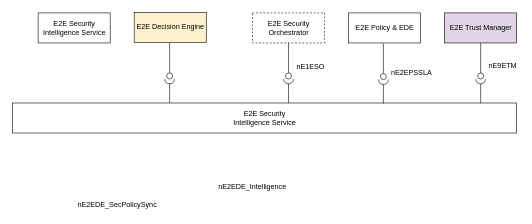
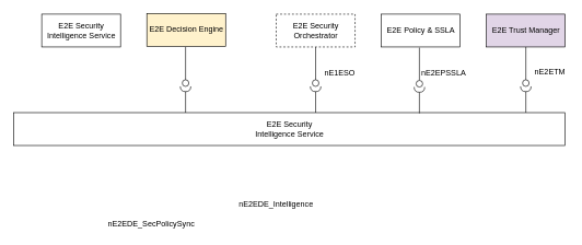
  <mxCell id="0" />
  <mxCell id="1" parent="0" />
  <mxCell id="2" value="" style="rounded=0;orthogonalLoop=1;jettySize=auto;html=1;endArrow=none;endFill=0;exitX=0.5;exitY=1;exitDx=0;exitDy=0;" edge="1" target="9" parent="1" source="5"><mxGeometry relative="1" as="geometry"><mxPoint x="440" y="126" as="sourcePoint" /></mxGeometry></mxCell>
  <mxCell id="3" value="E2E Security &lt;br&gt;Intelligence Service" style="html=1;" vertex="1" parent="1"><mxGeometry x="63" y="21" width="120" height="50" as="geometry" /></mxCell>
  <mxCell id="4" value="E2E Decision Engine" style="html=1;fillColor=#fff2cc;" vertex="1" parent="1"><mxGeometry x="223" y="20" width="120" height="50" as="geometry" /></mxCell>
  <mxCell id="5" value="E2E Security&lt;br&gt;Orchestrator" style="html=1;dashed=1;" vertex="1" parent="1"><mxGeometry x="420" y="21" width="120" height="50" as="geometry" /></mxCell>
- <mxCell id="6" value="E2E Policy &amp;amp; EDE" style="html=1;" vertex="1" parent="1"><mxGeometry x="580" y="21" width="120" height="50" as="geometry" /></mxCell>
+ <mxCell id="6" value="E2E Policy &amp;amp; SSLA" style="html=1;" vertex="1" parent="1"><mxGeometry x="580" y="21" width="120" height="50" as="geometry" /></mxCell>
  <mxCell id="7" value="E2E Trust Manager" style="html=1;fillColor=#e1d5e7;" vertex="1" parent="1"><mxGeometry x="740" y="21" width="120" height="50" as="geometry" /></mxCell>
  <mxCell id="8" value="E2E Security &lt;br&gt;Intelligence Service" style="html=1;" vertex="1" parent="1"><mxGeometry x="20" y="171" width="840" height="50" as="geometry" /></mxCell>
  <mxCell id="9" value="" style="ellipse;whiteSpace=wrap;html=1;fontFamily=Helvetica;fontSize=12;fontColor=#000000;align=center;strokeColor=#000000;fillColor=#ffffff;points=[];aspect=fixed;resizable=0;" vertex="1" parent="1"><mxGeometry x="475" y="121" width="10" height="10" as="geometry" /></mxCell>
  <mxCell id="10" value="" style="rounded=0;orthogonalLoop=1;jettySize=auto;html=1;endArrow=halfCircle;endFill=0;endSize=6;strokeWidth=1;" edge="1" parent="1" target="9"><mxGeometry relative="1" as="geometry"><mxPoint x="480" y="171" as="sourcePoint" /><mxPoint x="480" y="126" as="targetPoint" /></mxGeometry></mxCell>
  <mxCell id="11" value="" style="rounded=0;orthogonalLoop=1;jettySize=auto;html=1;endArrow=none;endFill=0;exitX=0.5;exitY=1;exitDx=0;exitDy=0;" edge="1" parent="1" target="12"><mxGeometry relative="1" as="geometry"><mxPoint x="282" y="71" as="sourcePoint" /></mxGeometry></mxCell>
  <mxCell id="12" value="" style="ellipse;whiteSpace=wrap;html=1;fontFamily=Helvetica;fontSize=12;fontColor=#000000;align=center;strokeColor=#000000;fillColor=#ffffff;points=[];aspect=fixed;resizable=0;" vertex="1" parent="1"><mxGeometry x="277" y="121" width="10" height="10" as="geometry" /></mxCell>
  <mxCell id="13" value="" style="rounded=0;orthogonalLoop=1;jettySize=auto;html=1;endArrow=halfCircle;endFill=0;endSize=6;strokeWidth=1;exitX=0.5;exitY=0;exitDx=0;exitDy=0;" edge="1" parent="1" target="12"><mxGeometry relative="1" as="geometry"><mxPoint x="282" y="171" as="sourcePoint" /><mxPoint x="282" y="126" as="targetPoint" /></mxGeometry></mxCell>
- <mxCell id="14" value="nE2EDE_SecPolicySync" style="text;html=1;strokeColor=none;fillColor=none;align=center;verticalAlign=middle;whiteSpace=wrap;rounded=0;" vertex="1" parent="1"><mxGeometry x="125" y="331" width="140" height="20" as="geometry" /></mxCell>
+ <mxCell id="14" value="nE2EDE_SecPolicySync" style="text;html=1;strokeColor=none;fillColor=none;align=center;verticalAlign=middle;whiteSpace=wrap;rounded=0;" vertex="1" parent="1"><mxGeometry x="160" y="331" width="140" height="20" as="geometry" /></mxCell>
  <mxCell id="15" value="nE2EDE_Intelligence" style="text;html=1;strokeColor=none;fillColor=none;align=center;verticalAlign=middle;whiteSpace=wrap;rounded=0;" vertex="1" parent="1"><mxGeometry x="340" y="301" width="160" height="20" as="geometry" /></mxCell>
  <mxCell id="16" value="nE1ESO" style="text;html=1;strokeColor=none;fillColor=none;align=center;verticalAlign=middle;whiteSpace=wrap;rounded=0;" vertex="1" parent="1"><mxGeometry x="490" y="101" width="54" height="20" as="geometry" /></mxCell>
- <mxCell id="17" value="nE2EPSSLA" style="text;html=1;strokeColor=none;fillColor=none;align=center;verticalAlign=middle;whiteSpace=wrap;rounded=0;" vertex="1" parent="1"><mxGeometry x="658" y="111" width="54" height="20" as="geometry" /></mxCell>
+ <mxCell id="17" value="nE2EPSSLA" style="text;html=1;strokeColor=none;fillColor=none;align=center;verticalAlign=middle;whiteSpace=wrap;rounded=0;" vertex="1" parent="1"><mxGeometry x="648" y="101" width="54" height="20" as="geometry" /></mxCell>
  <mxCell id="18" value="" style="rounded=0;orthogonalLoop=1;jettySize=auto;html=1;endArrow=none;endFill=0;exitX=0.5;exitY=1;exitDx=0;exitDy=0;" edge="1" parent="1" target="19"><mxGeometry relative="1" as="geometry"><mxPoint x="638" y="72" as="sourcePoint" /></mxGeometry></mxCell>
  <mxCell id="19" value="" style="ellipse;whiteSpace=wrap;html=1;fontFamily=Helvetica;fontSize=12;fontColor=#000000;align=center;strokeColor=#000000;fillColor=#ffffff;points=[];aspect=fixed;resizable=0;" vertex="1" parent="1"><mxGeometry x="633" y="122" width="10" height="10" as="geometry" /></mxCell>
  <mxCell id="20" value="" style="rounded=0;orthogonalLoop=1;jettySize=auto;html=1;endArrow=halfCircle;endFill=0;endSize=6;strokeWidth=1;" edge="1" parent="1" target="19"><mxGeometry relative="1" as="geometry"><mxPoint x="638" y="172" as="sourcePoint" /><mxPoint x="638" y="127" as="targetPoint" /></mxGeometry></mxCell>
- <mxCell id="21" value="nE9ETM" style="text;html=1;strokeColor=none;fillColor=none;align=center;verticalAlign=middle;whiteSpace=wrap;rounded=0;" vertex="1" parent="1"><mxGeometry x="810" y="100" width="54" height="20" as="geometry" /></mxCell>
+ <mxCell id="21" value="nE2ETM" style="text;html=1;strokeColor=none;fillColor=none;align=center;verticalAlign=middle;whiteSpace=wrap;rounded=0;" vertex="1" parent="1"><mxGeometry x="810" y="100" width="54" height="20" as="geometry" /></mxCell>
  <mxCell id="22" value="" style="rounded=0;orthogonalLoop=1;jettySize=auto;html=1;endArrow=none;endFill=0;exitX=0.5;exitY=1;exitDx=0;exitDy=0;" edge="1" parent="1" target="23"><mxGeometry relative="1" as="geometry"><mxPoint x="800" y="71" as="sourcePoint" /></mxGeometry></mxCell>
  <mxCell id="23" value="" style="ellipse;whiteSpace=wrap;html=1;fontFamily=Helvetica;fontSize=12;fontColor=#000000;align=center;strokeColor=#000000;fillColor=#ffffff;points=[];aspect=fixed;resizable=0;" vertex="1" parent="1"><mxGeometry x="795" y="121" width="10" height="10" as="geometry" /></mxCell>
  <mxCell id="24" value="" style="rounded=0;orthogonalLoop=1;jettySize=auto;html=1;endArrow=halfCircle;endFill=0;endSize=6;strokeWidth=1;" edge="1" parent="1" target="23"><mxGeometry relative="1" as="geometry"><mxPoint x="800" y="171" as="sourcePoint" /><mxPoint x="800" y="126" as="targetPoint" /></mxGeometry></mxCell>
